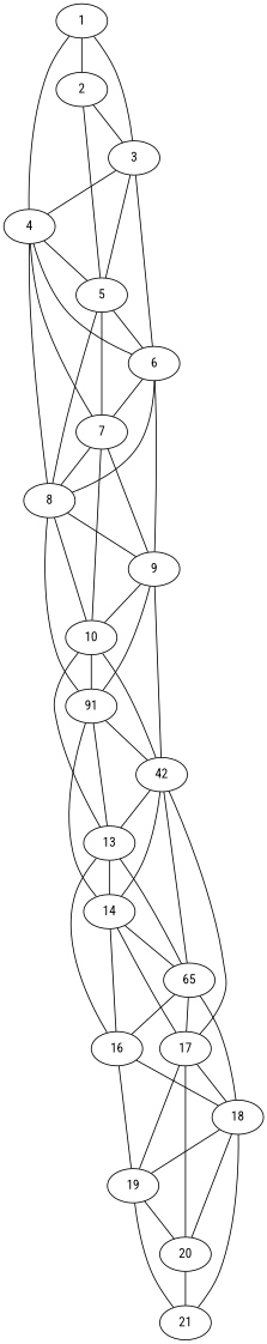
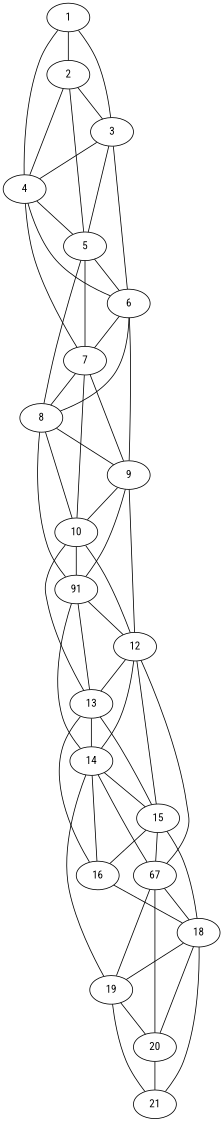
  graph {
    fontname="Roboto Condensed"
    node [fontname="Roboto Condensed"]
    edge [fontname="Roboto Condensed"]
    1
    2
    3
    4
    5
    6
    7
    8
    9
    10
    n11 [label=91]
-   12 [label=42]
+   12
    13
    14
-   15 [label=65]
-   17
+   15
+   17 [label=67]
    16
    18
    19
    20
    21
    1 -- 2
    1 -- 3
    1 -- 4
    2 -- 3
-   8 -- 4
+   2 -- 4
    2 -- 5
    3 -- 4
    3 -- 5
    3 -- 6
    4 -- 5
    4 -- 6
    4 -- 7
    5 -- 6
    5 -- 7
    5 -- 8
    6 -- 7
    6 -- 8
    6 -- 9
    7 -- 8
    7 -- 9
    7 -- 10
    8 -- 9
    8 -- 10
    8 -- n11
    9 -- 10
    9 -- n11
    9 -- 12
    10 -- n11
    10 -- 12
    10 -- 13
    n11 -- 12
    n11 -- 13
    n11 -- 14
    12 -- 13
    12 -- 14
    12 -- 15
    12 -- 17
    13 -- 14
    13 -- 15
    13 -- 16
    14 -- 15
    14 -- 17
    14 -- 16
    15 -- 17
    15 -- 16
    15 -- 18
    17 -- 18
    17 -- 19
    17 -- 20
    16 -- 18
-   16 -- 19
+   14 -- 19
    18 -- 19
    18 -- 20
    18 -- 21
    19 -- 20
    19 -- 21
    20 -- 21
  }
